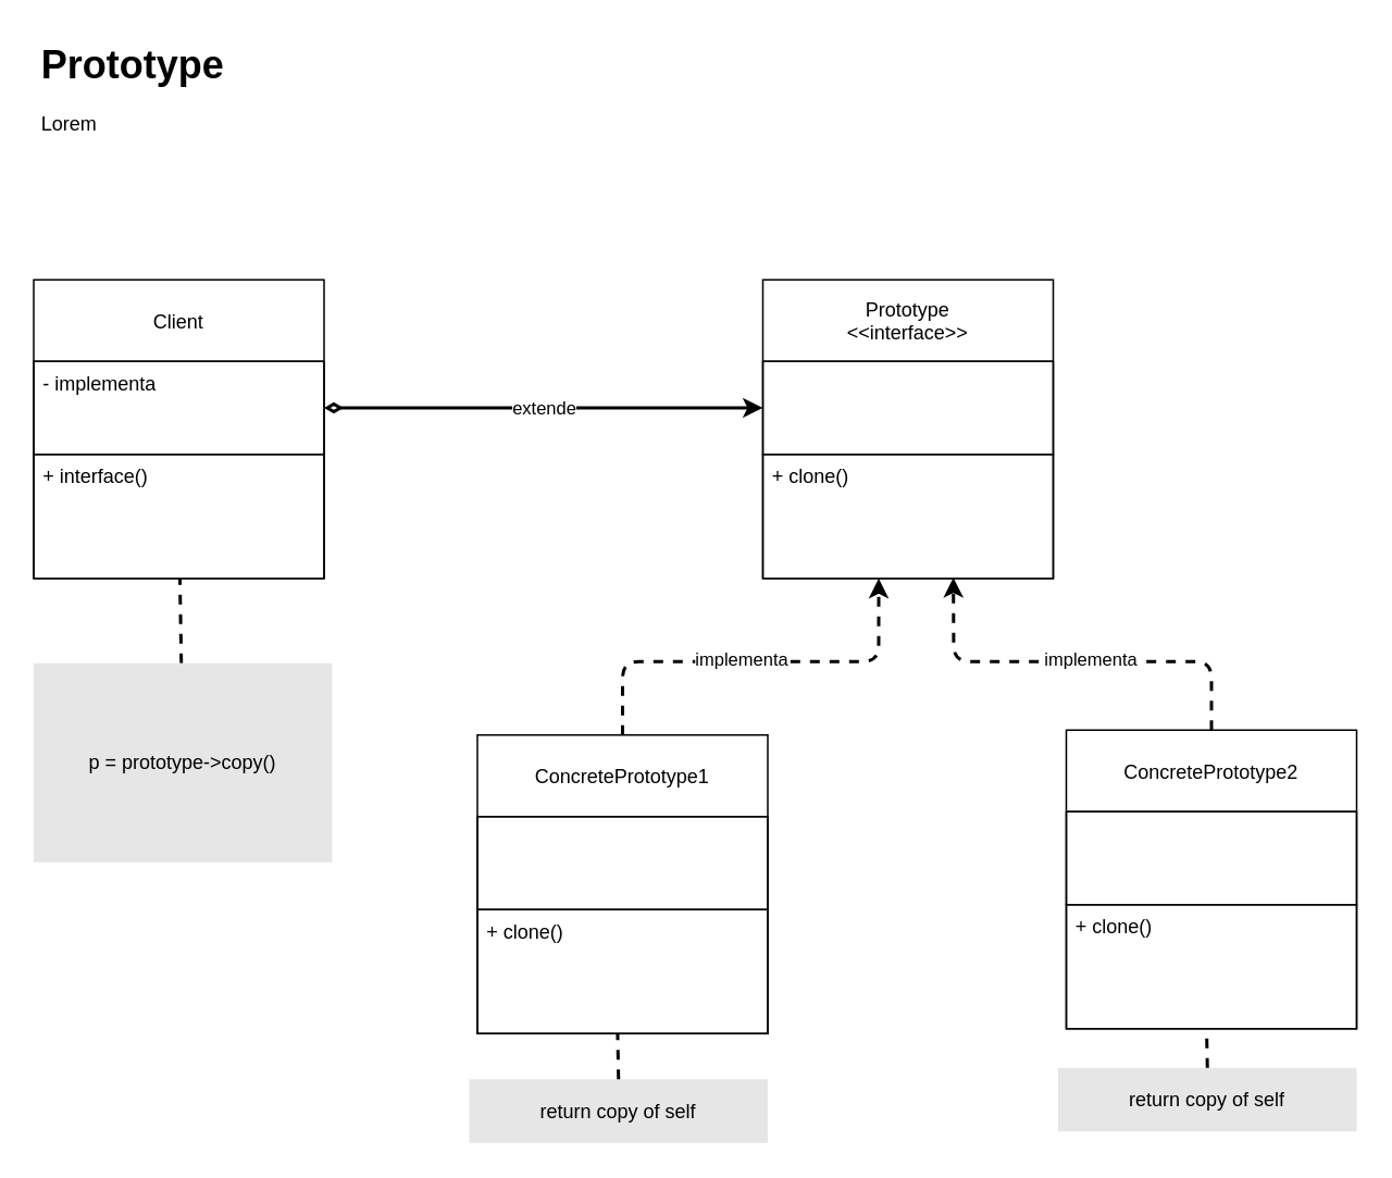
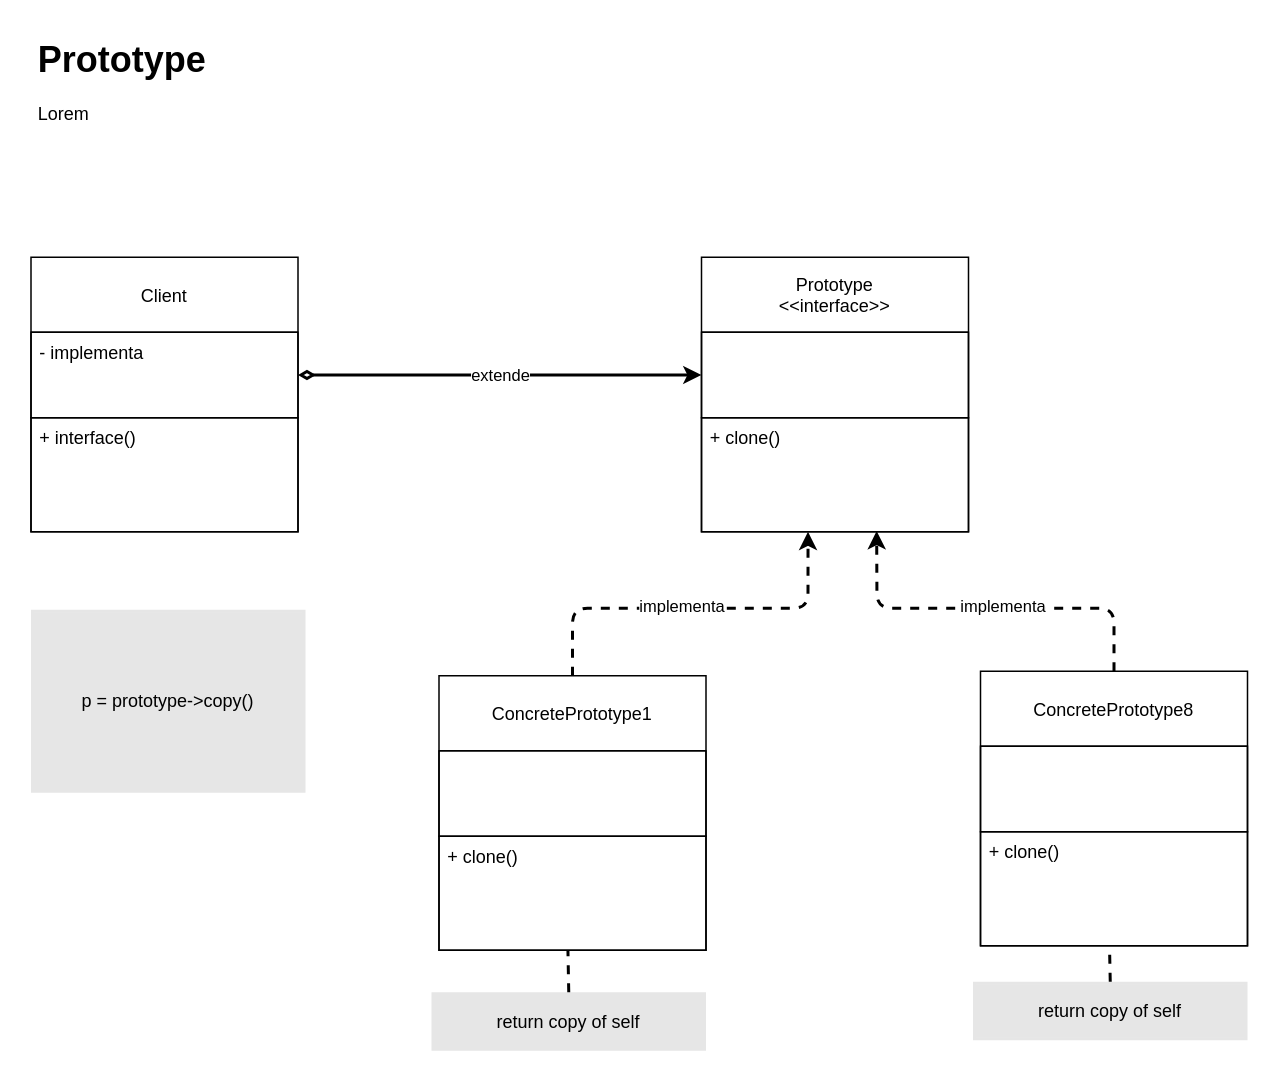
  <mxCell id="0" />
  <mxCell id="1" parent="0" />
  <mxCell id="2" value="Client" style="swimlane;fontStyle=0;childLayout=stackLayout;horizontal=1;startSize=50;fillColor=none;horizontalStack=0;resizeParent=1;resizeParentMax=0;resizeLast=0;collapsible=1;marginBottom=0;rounded=0;shadow=0;sketch=0;fontColor=#000000;strokeColor=#000000;" parent="1" vertex="1"><mxGeometry x="20" y="171" width="178" height="183" as="geometry"><mxRectangle x="-505" y="-802" width="89" height="50" as="alternateBounds" /></mxGeometry></mxCell>
  <mxCell id="3" value="- implementa" style="text;strokeColor=#000000;fillColor=none;align=left;verticalAlign=top;spacingLeft=4;spacingRight=4;overflow=hidden;rotatable=0;points=[[0,0.5],[1,0.5]];portConstraint=eastwest;fontColor=#000000;" parent="2" vertex="1"><mxGeometry y="50" width="178" height="57" as="geometry" /></mxCell>
  <mxCell id="4" value="+ interface()" style="text;strokeColor=#000000;fillColor=none;align=left;verticalAlign=top;spacingLeft=4;spacingRight=4;overflow=hidden;rotatable=0;points=[[0,0.5],[1,0.5]];portConstraint=eastwest;fontColor=#000000;" parent="2" vertex="1"><mxGeometry y="107" width="178" height="76" as="geometry" /></mxCell>
  <mxCell id="5" value="&lt;h1&gt;&lt;/h1&gt;&lt;font color=&quot;#000000&quot;&gt;&lt;span style=&quot;font-size: 24px&quot;&gt;&lt;b&gt;Prototype&lt;br&gt;&lt;/b&gt;&lt;/span&gt;&lt;br&gt;Lorem&lt;br&gt;&lt;/font&gt;" style="text;html=1;strokeColor=none;fillColor=none;spacing=5;spacingTop=-20;whiteSpace=wrap;overflow=hidden;rounded=0;" parent="1" vertex="1"><mxGeometry x="20" y="20" width="422" height="120" as="geometry" /></mxCell>
  <mxCell id="6" value="Prototype&#10;&lt;&lt;interface&gt;&gt;" style="swimlane;fontStyle=0;childLayout=stackLayout;horizontal=1;startSize=50;fillColor=none;horizontalStack=0;resizeParent=1;resizeParentMax=0;resizeLast=0;collapsible=1;marginBottom=0;rounded=0;shadow=0;sketch=0;fontColor=#000000;strokeColor=#000000;" parent="1" vertex="1"><mxGeometry x="467" y="171" width="178" height="183" as="geometry"><mxRectangle x="-505" y="-802" width="89" height="50" as="alternateBounds" /></mxGeometry></mxCell>
  <mxCell id="7" value="" style="text;strokeColor=#000000;fillColor=none;align=left;verticalAlign=top;spacingLeft=4;spacingRight=4;overflow=hidden;rotatable=0;points=[[0,0.5],[1,0.5]];portConstraint=eastwest;fontColor=#000000;" parent="6" vertex="1"><mxGeometry y="50" width="178" height="57" as="geometry" /></mxCell>
  <mxCell id="8" value="+ clone()" style="text;strokeColor=#000000;fillColor=none;align=left;verticalAlign=top;spacingLeft=4;spacingRight=4;overflow=hidden;rotatable=0;points=[[0,0.5],[1,0.5]];portConstraint=eastwest;fontColor=#000000;" parent="6" vertex="1"><mxGeometry y="107" width="178" height="76" as="geometry" /></mxCell>
  <mxCell id="9" value="&lt;font color=&quot;#000000&quot;&gt;&lt;span style=&quot;background-color: rgb(255 , 255 , 255)&quot;&gt;extende&lt;/span&gt;&lt;/font&gt;" style="edgeStyle=none;html=1;entryX=0;entryY=0.5;entryDx=0;entryDy=0;strokeWidth=2;strokeColor=#000000;startArrow=diamondThin;startFill=0;" parent="1" source="3" target="7" edge="1"><mxGeometry relative="1" as="geometry" /></mxCell>
- <mxCell id="10" style="edgeStyle=none;html=1;fontColor=#000000;startArrow=none;startFill=0;strokeColor=#000000;strokeWidth=2;endArrow=none;endFill=0;dashed=1;" parent="1" source="11" target="4" edge="1"><mxGeometry relative="1" as="geometry" /></mxCell>
  <mxCell id="11" value="&lt;font color=&quot;#000000&quot;&gt;p = prototype-&amp;gt;copy()&lt;br&gt;&lt;/font&gt;" style="shape=ext;double=1;rounded=0;whiteSpace=wrap;html=1;fillColor=#E6E6E6;strokeColor=none;" parent="1" vertex="1"><mxGeometry x="20" y="406" width="183" height="122" as="geometry" /></mxCell>
  <mxCell id="12" value="ConcretePrototype1" style="swimlane;fontStyle=0;childLayout=stackLayout;horizontal=1;startSize=50;fillColor=none;horizontalStack=0;resizeParent=1;resizeParentMax=0;resizeLast=0;collapsible=1;marginBottom=0;rounded=0;shadow=0;sketch=0;fontColor=#000000;strokeColor=#000000;" parent="1" vertex="1"><mxGeometry x="292" y="450" width="178" height="183" as="geometry"><mxRectangle x="-505" y="-802" width="89" height="50" as="alternateBounds" /></mxGeometry></mxCell>
  <mxCell id="13" value="" style="text;strokeColor=#000000;fillColor=none;align=left;verticalAlign=top;spacingLeft=4;spacingRight=4;overflow=hidden;rotatable=0;points=[[0,0.5],[1,0.5]];portConstraint=eastwest;fontColor=#000000;" parent="12" vertex="1"><mxGeometry y="50" width="178" height="57" as="geometry" /></mxCell>
  <mxCell id="14" value="+ clone()" style="text;strokeColor=#000000;fillColor=none;align=left;verticalAlign=top;spacingLeft=4;spacingRight=4;overflow=hidden;rotatable=0;points=[[0,0.5],[1,0.5]];portConstraint=eastwest;fontColor=#000000;" parent="12" vertex="1"><mxGeometry y="107" width="178" height="76" as="geometry" /></mxCell>
- <mxCell id="15" value="ConcretePrototype2" style="swimlane;fontStyle=0;childLayout=stackLayout;horizontal=1;startSize=50;fillColor=none;horizontalStack=0;resizeParent=1;resizeParentMax=0;resizeLast=0;collapsible=1;marginBottom=0;rounded=0;shadow=0;sketch=0;fontColor=#000000;strokeColor=#000000;" parent="1" vertex="1"><mxGeometry x="653" y="447" width="178" height="183" as="geometry"><mxRectangle x="-505" y="-802" width="89" height="50" as="alternateBounds" /></mxGeometry></mxCell>
+ <mxCell id="15" value="ConcretePrototype8" style="swimlane;fontStyle=0;childLayout=stackLayout;horizontal=1;startSize=50;fillColor=none;horizontalStack=0;resizeParent=1;resizeParentMax=0;resizeLast=0;collapsible=1;marginBottom=0;rounded=0;shadow=0;sketch=0;fontColor=#000000;strokeColor=#000000;" parent="1" vertex="1"><mxGeometry x="653" y="447" width="178" height="183" as="geometry"><mxRectangle x="-505" y="-802" width="89" height="50" as="alternateBounds" /></mxGeometry></mxCell>
  <mxCell id="16" value="" style="text;strokeColor=#000000;fillColor=none;align=left;verticalAlign=top;spacingLeft=4;spacingRight=4;overflow=hidden;rotatable=0;points=[[0,0.5],[1,0.5]];portConstraint=eastwest;fontColor=#000000;" parent="15" vertex="1"><mxGeometry y="50" width="178" height="57" as="geometry" /></mxCell>
  <mxCell id="17" value="+ clone()" style="text;strokeColor=#000000;fillColor=none;align=left;verticalAlign=top;spacingLeft=4;spacingRight=4;overflow=hidden;rotatable=0;points=[[0,0.5],[1,0.5]];portConstraint=eastwest;fontColor=#000000;" parent="15" vertex="1"><mxGeometry y="107" width="178" height="76" as="geometry" /></mxCell>
  <mxCell id="18" style="edgeStyle=none;html=1;fontColor=#000000;startArrow=none;startFill=0;endArrow=classic;endFill=1;strokeColor=#000000;strokeWidth=2;dashed=1;exitX=0.5;exitY=0;exitDx=0;exitDy=0;entryX=0.656;entryY=0.994;entryDx=0;entryDy=0;entryPerimeter=0;" parent="1" source="15" target="8" edge="1"><mxGeometry relative="1" as="geometry"><mxPoint x="626" y="329" as="targetPoint" /><Array as="points"><mxPoint x="742" y="405" /><mxPoint x="584" y="405" /></Array></mxGeometry></mxCell>
  <mxCell id="19" value="implementa" style="edgeLabel;html=1;align=center;verticalAlign=middle;resizable=0;points=[];labelBackgroundColor=#FFFFFF;fontColor=#000000;" parent="18" vertex="1" connectable="0"><mxGeometry x="-0.333" y="5" relative="1" as="geometry"><mxPoint x="-33" y="-7" as="offset" /></mxGeometry></mxCell>
  <mxCell id="20" style="edgeStyle=none;html=1;fontColor=#000000;startArrow=none;startFill=0;endArrow=classic;endFill=1;strokeColor=#000000;strokeWidth=2;dashed=1;exitX=0.5;exitY=0;exitDx=0;exitDy=0;entryX=0.399;entryY=1;entryDx=0;entryDy=0;entryPerimeter=0;" parent="1" source="12" target="8" edge="1"><mxGeometry relative="1" as="geometry"><mxPoint x="382.1" y="362.672" as="targetPoint" /><mxPoint x="731" y="437" as="sourcePoint" /><Array as="points"><mxPoint x="381" y="405" /><mxPoint x="538" y="405" /></Array></mxGeometry></mxCell>
  <mxCell id="21" value="implementa" style="edgeLabel;html=1;align=center;verticalAlign=middle;resizable=0;points=[];labelBackgroundColor=#FFFFFF;fontColor=#000000;" parent="20" vertex="1" connectable="0"><mxGeometry x="-0.333" y="5" relative="1" as="geometry"><mxPoint x="33" y="3" as="offset" /></mxGeometry></mxCell>
  <mxCell id="22" value="&lt;font color=&quot;#000000&quot;&gt;return copy of self&lt;br&gt;&lt;/font&gt;" style="shape=ext;double=1;rounded=0;whiteSpace=wrap;html=1;fillColor=#E6E6E6;strokeColor=none;" parent="1" vertex="1"><mxGeometry x="287" y="661" width="183" height="39" as="geometry" /></mxCell>
  <mxCell id="23" style="edgeStyle=none;html=1;fontColor=#000000;startArrow=none;startFill=0;strokeColor=#000000;strokeWidth=2;endArrow=none;endFill=0;dashed=1;entryX=0.483;entryY=1.007;entryDx=0;entryDy=0;entryPerimeter=0;exitX=0.5;exitY=0;exitDx=0;exitDy=0;" parent="1" source="22" target="14" edge="1"><mxGeometry relative="1" as="geometry"><mxPoint x="653.89" y="722" as="sourcePoint" /><mxPoint x="652.997" y="667" as="targetPoint" /></mxGeometry></mxCell>
  <mxCell id="24" value="&lt;font color=&quot;#000000&quot;&gt;return copy of self&lt;br&gt;&lt;/font&gt;" style="shape=ext;double=1;rounded=0;whiteSpace=wrap;html=1;fillColor=#E6E6E6;strokeColor=none;" parent="1" vertex="1"><mxGeometry x="648" y="654" width="183" height="39" as="geometry" /></mxCell>
  <mxCell id="25" style="edgeStyle=none;html=1;fontColor=#000000;startArrow=none;startFill=0;strokeColor=#000000;strokeWidth=2;endArrow=none;endFill=0;dashed=1;exitX=0.5;exitY=0;exitDx=0;exitDy=0;" parent="1" source="24" edge="1"><mxGeometry relative="1" as="geometry"><mxPoint x="1014.89" y="718.47" as="sourcePoint" /><mxPoint x="739" y="630" as="targetPoint" /></mxGeometry></mxCell>
